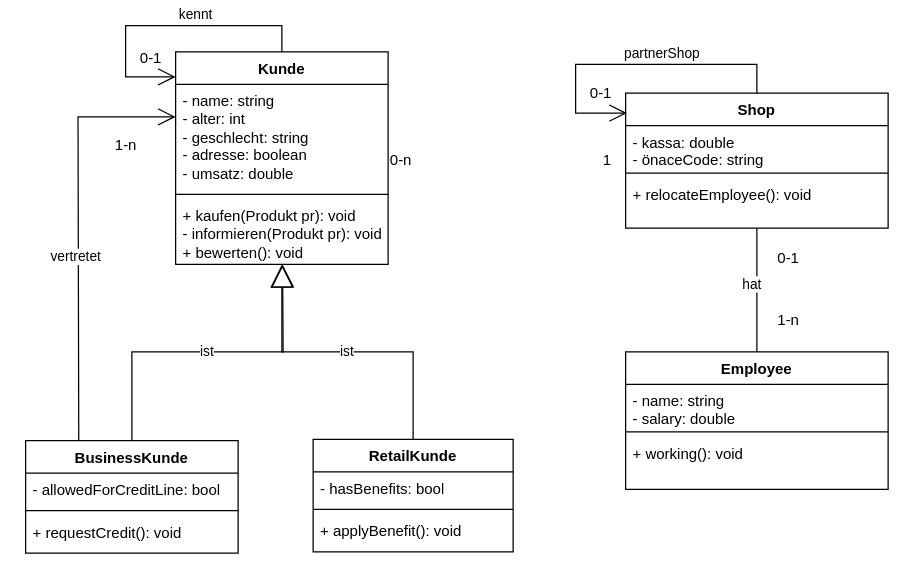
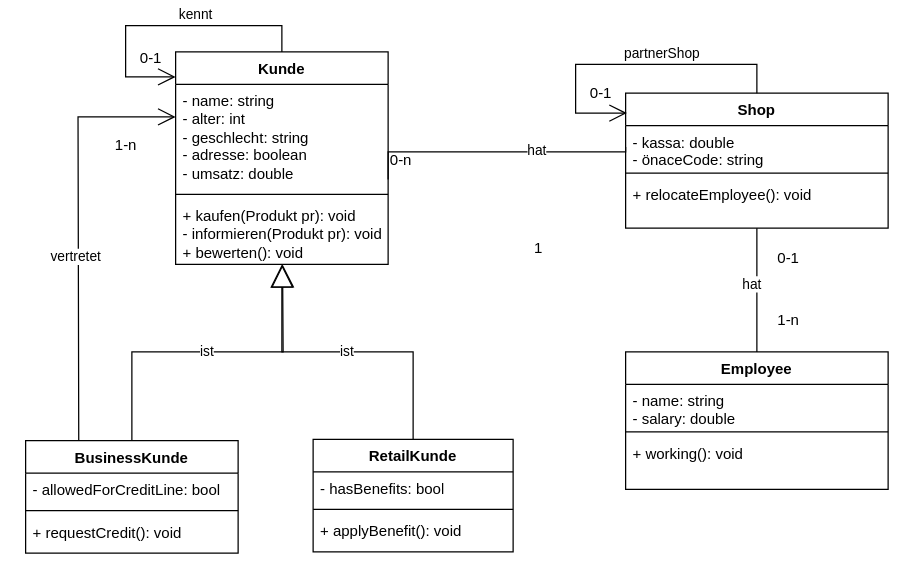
  <mxCell id="0" />
  <mxCell id="1" parent="0" />
  <mxCell id="2" value="Kunde" style="swimlane;fontStyle=1;align=center;verticalAlign=top;childLayout=stackLayout;horizontal=1;startSize=26;horizontalStack=0;resizeParent=1;resizeParentMax=0;resizeLast=0;collapsible=1;marginBottom=0;whiteSpace=wrap;html=1;" parent="1" vertex="1"><mxGeometry x="140" y="41" width="170" height="170" as="geometry" /></mxCell>
  <mxCell id="3" value="- name: string&lt;div&gt;- alter: int&lt;/div&gt;&lt;div&gt;-&lt;span style=&quot;background-color: initial;&quot;&gt;&amp;nbsp;geschlecht: string&lt;/span&gt;&lt;div&gt;- adresse: boolean&lt;/div&gt;&lt;div&gt;- umsatz: double&lt;/div&gt;&lt;/div&gt;" style="text;strokeColor=none;fillColor=none;align=left;verticalAlign=top;spacingLeft=4;spacingRight=4;overflow=hidden;rotatable=0;points=[[0,0.5],[1,0.5]];portConstraint=eastwest;whiteSpace=wrap;html=1;" parent="2" vertex="1"><mxGeometry y="26" width="170" height="84" as="geometry" /></mxCell>
  <mxCell id="4" value="" style="line;strokeWidth=1;fillColor=none;align=left;verticalAlign=middle;spacingTop=-1;spacingLeft=3;spacingRight=3;rotatable=0;labelPosition=right;points=[];portConstraint=eastwest;strokeColor=inherit;" parent="2" vertex="1"><mxGeometry y="110" width="170" height="8" as="geometry" /></mxCell>
  <mxCell id="5" value="+ kaufen(Produkt pr): void&lt;div&gt;- informieren(Produkt pr): void&lt;/div&gt;&lt;div&gt;+ bewerten(): void&lt;/div&gt;" style="text;strokeColor=none;fillColor=none;align=left;verticalAlign=top;spacingLeft=4;spacingRight=4;overflow=hidden;rotatable=0;points=[[0,0.5],[1,0.5]];portConstraint=eastwest;whiteSpace=wrap;html=1;" parent="2" vertex="1"><mxGeometry y="118" width="170" height="52" as="geometry" /></mxCell>
  <mxCell id="6" value="BusinessKunde" style="swimlane;fontStyle=1;align=center;verticalAlign=top;childLayout=stackLayout;horizontal=1;startSize=26;horizontalStack=0;resizeParent=1;resizeParentMax=0;resizeLast=0;collapsible=1;marginBottom=0;whiteSpace=wrap;html=1;" parent="1" vertex="1"><mxGeometry x="20" y="352" width="170" height="90" as="geometry" /></mxCell>
  <mxCell id="7" value="- allowedForCreditLine: bool" style="text;strokeColor=none;fillColor=none;align=left;verticalAlign=top;spacingLeft=4;spacingRight=4;overflow=hidden;rotatable=0;points=[[0,0.5],[1,0.5]];portConstraint=eastwest;whiteSpace=wrap;html=1;" parent="6" vertex="1"><mxGeometry y="26" width="170" height="26" as="geometry" /></mxCell>
  <mxCell id="8" value="" style="line;strokeWidth=1;fillColor=none;align=left;verticalAlign=middle;spacingTop=-1;spacingLeft=3;spacingRight=3;rotatable=0;labelPosition=right;points=[];portConstraint=eastwest;strokeColor=inherit;" parent="6" vertex="1"><mxGeometry y="52" width="170" height="8" as="geometry" /></mxCell>
  <mxCell id="9" value="&lt;div&gt;+ requestCredit(): void&lt;/div&gt;" style="text;strokeColor=none;fillColor=none;align=left;verticalAlign=top;spacingLeft=4;spacingRight=4;overflow=hidden;rotatable=0;points=[[0,0.5],[1,0.5]];portConstraint=eastwest;whiteSpace=wrap;html=1;" parent="6" vertex="1"><mxGeometry y="60" width="170" height="30" as="geometry" /></mxCell>
  <mxCell id="10" value="ist" style="endArrow=block;endSize=16;endFill=0;html=1;rounded=0;exitX=0.5;exitY=0;exitDx=0;exitDy=0;" parent="1" source="6" target="2" edge="1"><mxGeometry width="160" relative="1" as="geometry"><mxPoint x="100" y="311" as="sourcePoint" /><mxPoint x="228.8" y="240.996" as="targetPoint" /><Array as="points"><mxPoint x="105" y="281" /><mxPoint x="160" y="281" /><mxPoint x="226" y="281" /></Array></mxGeometry></mxCell>
  <mxCell id="11" value="Shop" style="swimlane;fontStyle=1;align=center;verticalAlign=top;childLayout=stackLayout;horizontal=1;startSize=26;horizontalStack=0;resizeParent=1;resizeParentMax=0;resizeLast=0;collapsible=1;marginBottom=0;whiteSpace=wrap;html=1;" parent="1" vertex="1"><mxGeometry x="500" y="74" width="210" height="108" as="geometry" /></mxCell>
  <mxCell id="12" value="- kassa: double&lt;div&gt;- önaceCode: string&lt;/div&gt;" style="text;strokeColor=none;fillColor=none;align=left;verticalAlign=top;spacingLeft=4;spacingRight=4;overflow=hidden;rotatable=0;points=[[0,0.5],[1,0.5]];portConstraint=eastwest;whiteSpace=wrap;html=1;" parent="11" vertex="1"><mxGeometry y="26" width="210" height="34" as="geometry" /></mxCell>
  <mxCell id="13" value="" style="line;strokeWidth=1;fillColor=none;align=left;verticalAlign=middle;spacingTop=-1;spacingLeft=3;spacingRight=3;rotatable=0;labelPosition=right;points=[];portConstraint=eastwest;strokeColor=inherit;" parent="11" vertex="1"><mxGeometry y="60" width="210" height="8" as="geometry" /></mxCell>
  <mxCell id="14" value="+ relocateEmployee(): void" style="text;strokeColor=none;fillColor=none;align=left;verticalAlign=top;spacingLeft=4;spacingRight=4;overflow=hidden;rotatable=0;points=[[0,0.5],[1,0.5]];portConstraint=eastwest;whiteSpace=wrap;html=1;" parent="11" vertex="1"><mxGeometry y="68" width="210" height="40" as="geometry" /></mxCell>
  <mxCell id="15" value="RetailKunde" style="swimlane;fontStyle=1;align=center;verticalAlign=top;childLayout=stackLayout;horizontal=1;startSize=26;horizontalStack=0;resizeParent=1;resizeParentMax=0;resizeLast=0;collapsible=1;marginBottom=0;whiteSpace=wrap;html=1;" parent="1" vertex="1"><mxGeometry x="250" y="351" width="160" height="90" as="geometry" /></mxCell>
  <mxCell id="16" value="- hasBenefits: bool" style="text;strokeColor=none;fillColor=none;align=left;verticalAlign=top;spacingLeft=4;spacingRight=4;overflow=hidden;rotatable=0;points=[[0,0.5],[1,0.5]];portConstraint=eastwest;whiteSpace=wrap;html=1;" parent="15" vertex="1"><mxGeometry y="26" width="160" height="26" as="geometry" /></mxCell>
  <mxCell id="17" value="" style="line;strokeWidth=1;fillColor=none;align=left;verticalAlign=middle;spacingTop=-1;spacingLeft=3;spacingRight=3;rotatable=0;labelPosition=right;points=[];portConstraint=eastwest;strokeColor=inherit;" parent="15" vertex="1"><mxGeometry y="52" width="160" height="8" as="geometry" /></mxCell>
  <mxCell id="18" value="+ applyBenefit(): void" style="text;strokeColor=none;fillColor=none;align=left;verticalAlign=top;spacingLeft=4;spacingRight=4;overflow=hidden;rotatable=0;points=[[0,0.5],[1,0.5]];portConstraint=eastwest;whiteSpace=wrap;html=1;" parent="15" vertex="1"><mxGeometry y="60" width="160" height="30" as="geometry" /></mxCell>
  <mxCell id="19" value="ist" style="endArrow=block;endSize=16;endFill=0;html=1;rounded=0;exitX=0.5;exitY=0;exitDx=0;exitDy=0;" parent="1" source="15" target="2" edge="1"><mxGeometry width="160" relative="1" as="geometry"><mxPoint x="330" y="310" as="sourcePoint" /><mxPoint x="456" y="205" as="targetPoint" /><Array as="points"><mxPoint x="330" y="281" /><mxPoint x="225" y="281" /></Array></mxGeometry></mxCell>
- <mxCell id="22" value="1" style="text;html=1;align=center;verticalAlign=middle;resizable=0;points=[];autosize=1;strokeColor=none;fillColor=none;" parent="1" vertex="1"><mxGeometry x="470" y="113" width="30" height="30" as="geometry" /></mxCell>
+ <mxCell id="20" value="" style="endArrow=none;html=1;edgeStyle=orthogonalEdgeStyle;rounded=0;exitX=0.25;exitY=1;exitDx=0;exitDy=0;entryX=0;entryY=0.5;entryDx=0;entryDy=0;exitPerimeter=0;" parent="1" source="23" target="12" edge="1"><mxGeometry relative="1" as="geometry"><mxPoint x="399" y="228" as="sourcePoint" /><mxPoint x="479" y="171" as="targetPoint" /><Array as="points"><mxPoint x="500" y="121" /></Array></mxGeometry></mxCell>
+ <mxCell id="21" value="hat" style="edgeLabel;html=1;align=center;verticalAlign=middle;resizable=0;points=[];" parent="20" vertex="1" connectable="0"><mxGeometry x="0.299" y="2" relative="1" as="geometry"><mxPoint as="offset" /></mxGeometry></mxCell>
+ <mxCell id="22" value="1" style="text;html=1;align=center;verticalAlign=middle;resizable=0;points=[];autosize=1;strokeColor=none;fillColor=none;" parent="1" vertex="1"><mxGeometry x="415" y="183" width="30" height="30" as="geometry" /></mxCell>
  <mxCell id="23" value="0-n" style="text;html=1;align=center;verticalAlign=middle;resizable=0;points=[];autosize=1;strokeColor=none;fillColor=none;" parent="1" vertex="1"><mxGeometry x="300" y="113" width="40" height="30" as="geometry" /></mxCell>
  <mxCell id="24" value="1-n" style="text;html=1;align=center;verticalAlign=middle;resizable=0;points=[];autosize=1;strokeColor=none;fillColor=none;" parent="1" vertex="1"><mxGeometry x="80" y="101" width="40" height="30" as="geometry" /></mxCell>
  <mxCell id="25" value="0-1" style="text;html=1;align=center;verticalAlign=middle;resizable=0;points=[];autosize=1;strokeColor=none;fillColor=none;" parent="1" vertex="1"><mxGeometry x="100" y="31" width="40" height="30" as="geometry" /></mxCell>
  <mxCell id="26" value="" style="endArrow=open;endFill=1;endSize=12;html=1;rounded=0;entryX=-0.012;entryY=0.31;entryDx=0;entryDy=0;entryPerimeter=0;exitX=0.25;exitY=0;exitDx=0;exitDy=0;" parent="1" source="6" edge="1"><mxGeometry width="160" relative="1" as="geometry"><mxPoint x="61.92" y="311" as="sourcePoint" /><mxPoint x="140" y="93.04" as="targetPoint" /><Array as="points"><mxPoint x="61.92" y="93" /></Array></mxGeometry></mxCell>
  <mxCell id="27" value="vertretet" style="edgeLabel;html=1;align=center;verticalAlign=middle;resizable=0;points=[];" parent="26" vertex="1" connectable="0"><mxGeometry x="-0.122" y="3" relative="1" as="geometry"><mxPoint as="offset" /></mxGeometry></mxCell>
  <mxCell id="28" value="Employee" style="swimlane;fontStyle=1;align=center;verticalAlign=top;childLayout=stackLayout;horizontal=1;startSize=26;horizontalStack=0;resizeParent=1;resizeParentMax=0;resizeLast=0;collapsible=1;marginBottom=0;whiteSpace=wrap;html=1;" parent="1" vertex="1"><mxGeometry x="500" y="281" width="210" height="110" as="geometry" /></mxCell>
  <mxCell id="29" value="- name: string&lt;div&gt;- salary: double&lt;/div&gt;" style="text;strokeColor=none;fillColor=none;align=left;verticalAlign=top;spacingLeft=4;spacingRight=4;overflow=hidden;rotatable=0;points=[[0,0.5],[1,0.5]];portConstraint=eastwest;whiteSpace=wrap;html=1;" parent="28" vertex="1"><mxGeometry y="26" width="210" height="34" as="geometry" /></mxCell>
  <mxCell id="30" value="" style="line;strokeWidth=1;fillColor=none;align=left;verticalAlign=middle;spacingTop=-1;spacingLeft=3;spacingRight=3;rotatable=0;labelPosition=right;points=[];portConstraint=eastwest;strokeColor=inherit;" parent="28" vertex="1"><mxGeometry y="60" width="210" height="8" as="geometry" /></mxCell>
  <mxCell id="31" value="+ working(): void" style="text;strokeColor=none;fillColor=none;align=left;verticalAlign=top;spacingLeft=4;spacingRight=4;overflow=hidden;rotatable=0;points=[[0,0.5],[1,0.5]];portConstraint=eastwest;whiteSpace=wrap;html=1;" parent="28" vertex="1"><mxGeometry y="68" width="210" height="42" as="geometry" /></mxCell>
  <mxCell id="32" value="" style="endArrow=none;html=1;edgeStyle=orthogonalEdgeStyle;rounded=0;" parent="1" source="11" target="28" edge="1"><mxGeometry relative="1" as="geometry"><mxPoint x="610" y="171" as="sourcePoint" /><mxPoint x="810" y="179" as="targetPoint" /><Array as="points" /></mxGeometry></mxCell>
  <mxCell id="33" value="hat" style="edgeLabel;html=1;align=center;verticalAlign=middle;resizable=0;points=[];" parent="32" vertex="1" connectable="0"><mxGeometry x="0.299" y="2" relative="1" as="geometry"><mxPoint x="-7" y="-20" as="offset" /></mxGeometry></mxCell>
  <mxCell id="34" value="1-n" style="text;html=1;align=center;verticalAlign=middle;resizable=0;points=[];autosize=1;strokeColor=none;fillColor=none;" parent="1" vertex="1"><mxGeometry x="610" y="241" width="40" height="30" as="geometry" /></mxCell>
  <mxCell id="35" value="0-1" style="text;html=1;align=center;verticalAlign=middle;resizable=0;points=[];autosize=1;strokeColor=#FFFFFF;fillColor=none;" parent="1" vertex="1"><mxGeometry x="610" y="191" width="40" height="30" as="geometry" /></mxCell>
  <mxCell id="36" value="0-1" style="text;html=1;align=center;verticalAlign=middle;resizable=0;points=[];autosize=1;strokeColor=none;fillColor=none;" parent="1" vertex="1"><mxGeometry x="460" y="59" width="40" height="30" as="geometry" /></mxCell>
  <mxCell id="37" value="" style="endArrow=open;endFill=1;endSize=12;html=1;rounded=0;exitX=0.5;exitY=0;exitDx=0;exitDy=0;entryX=0.005;entryY=0.148;entryDx=0;entryDy=0;entryPerimeter=0;" parent="1" source="11" target="11" edge="1"><mxGeometry width="160" relative="1" as="geometry"><mxPoint x="595" y="-9" as="sourcePoint" /><mxPoint x="420" y="91" as="targetPoint" /><Array as="points"><mxPoint x="605" y="51" /><mxPoint x="460" y="51" /><mxPoint x="460" y="74" /><mxPoint x="460" y="90" /></Array></mxGeometry></mxCell>
  <mxCell id="38" value="partnerShop" style="edgeLabel;html=1;align=center;verticalAlign=middle;resizable=0;points=[];" parent="37" vertex="1" connectable="0"><mxGeometry x="-0.122" y="3" relative="1" as="geometry"><mxPoint x="9" y="-13" as="offset" /></mxGeometry></mxCell>
  <mxCell id="39" value="" style="endArrow=open;endFill=1;endSize=12;html=1;rounded=0;exitX=0.5;exitY=0;exitDx=0;exitDy=0;" parent="1" source="2" edge="1"><mxGeometry width="160" relative="1" as="geometry"><mxPoint x="225" y="43" as="sourcePoint" /><mxPoint x="140" y="61" as="targetPoint" /><Array as="points"><mxPoint x="225" y="20" /><mxPoint x="100" y="20" /><mxPoint x="100" y="61" /></Array></mxGeometry></mxCell>
  <mxCell id="40" value="kennt" style="edgeLabel;html=1;align=center;verticalAlign=middle;resizable=0;points=[];" parent="39" vertex="1" connectable="0"><mxGeometry x="-0.122" y="3" relative="1" as="geometry"><mxPoint x="9" y="-13" as="offset" /></mxGeometry></mxCell>
